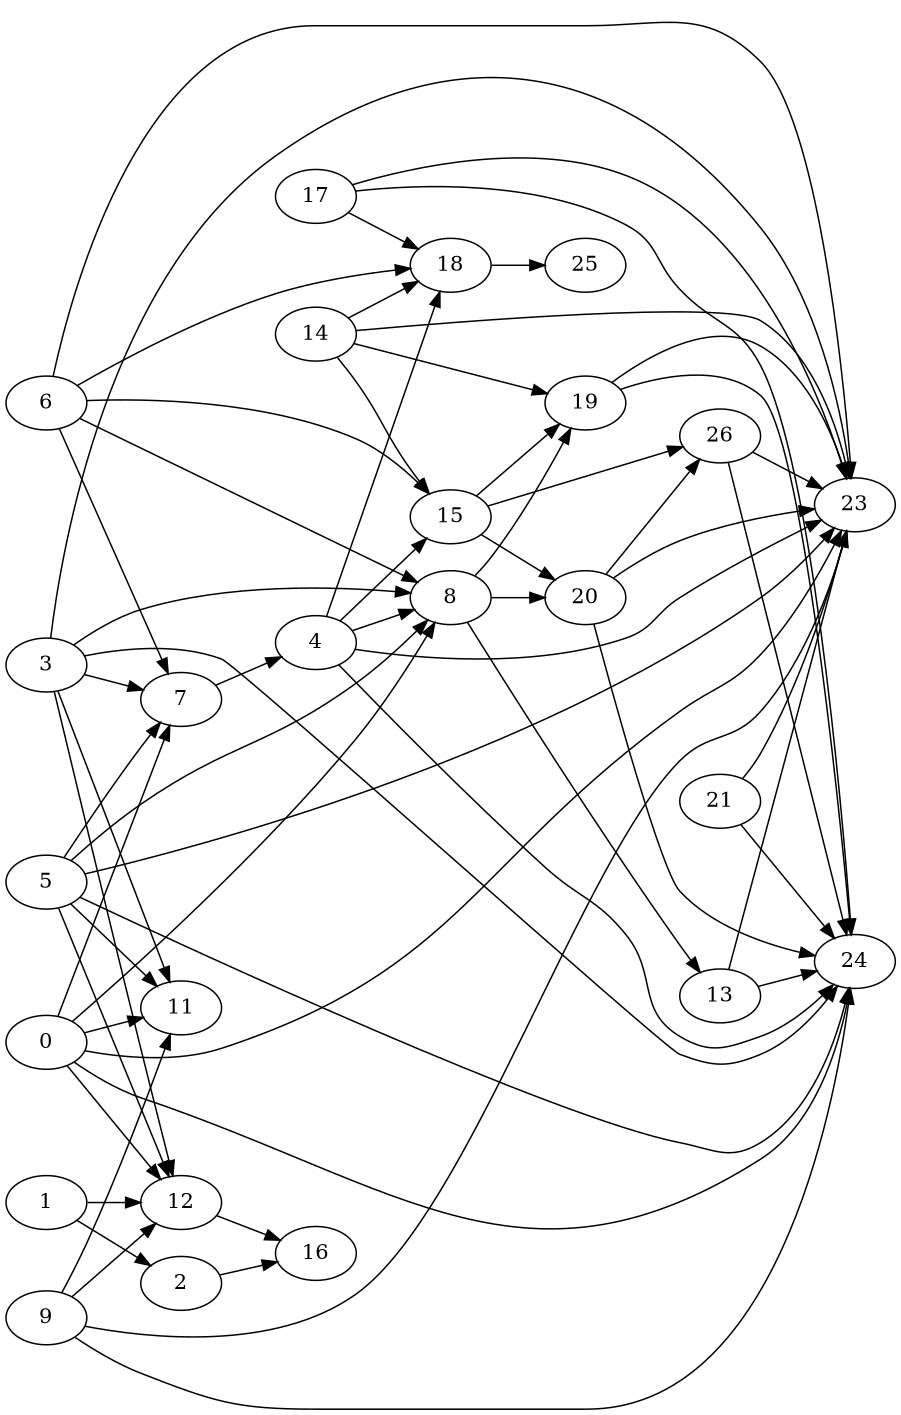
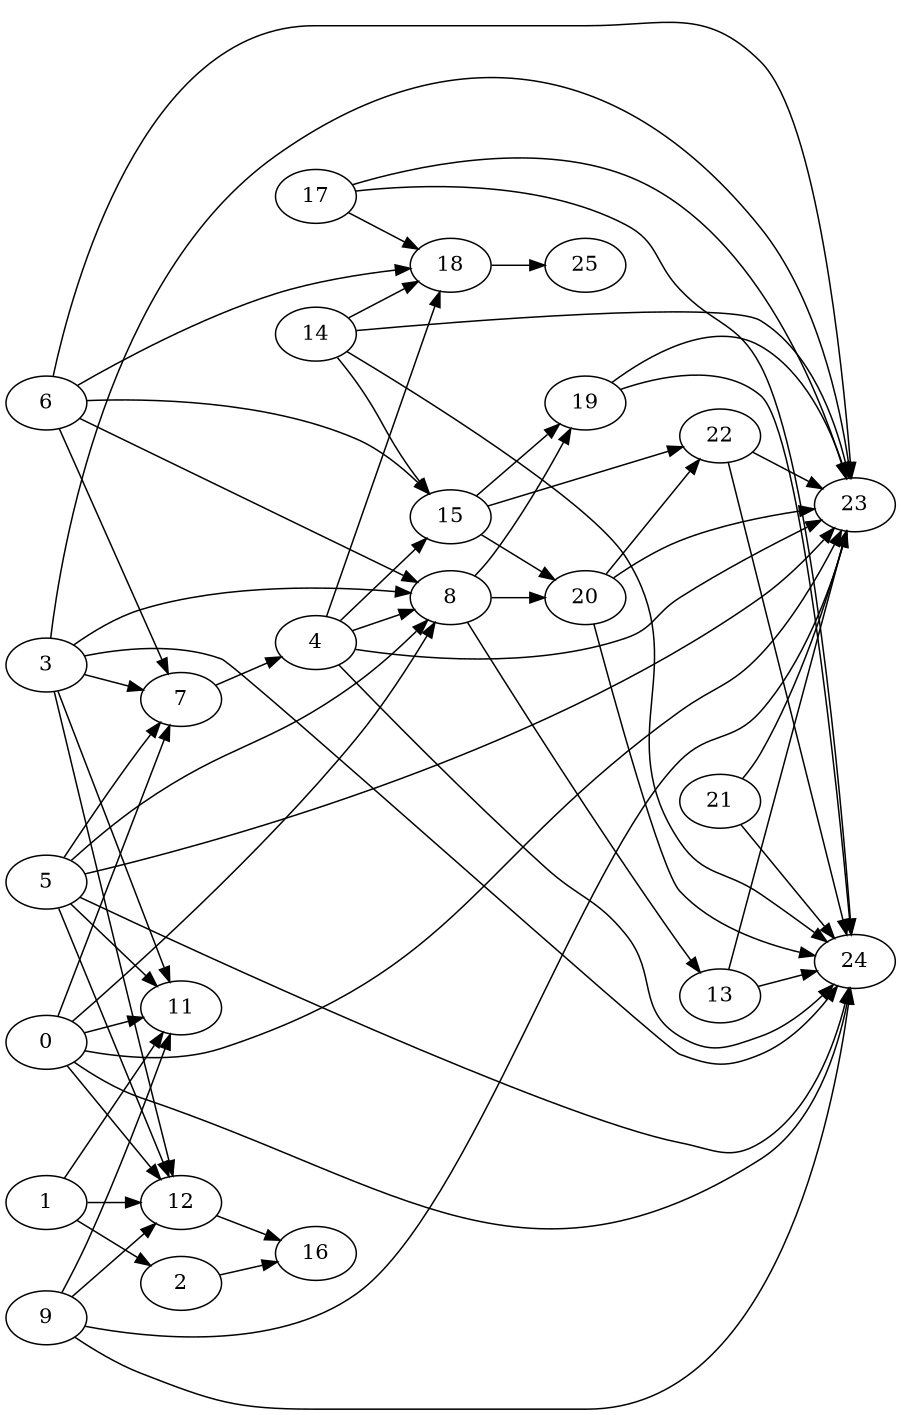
  digraph {
    rankdir=LR
    node [Visited=1]
    0 [Line=94386571455152]
    7 [Line=94386571457616]
    8 [Line=94386571458016]
    11 [Line=94386571459120]
    12 [Line=94386571459520]
    23 [Line=94386571463440]
    24 [Line=94386571463840]
    4 [Line=94386571456560]
    13 [Line=94386571459920]
    19 [Line=94386571462032]
    20 [Line=94386571462384]
    16 [Line=94386571460976]
    1 [Line=94386571455504]
    2 [Line=94386571455856]
    3 [Line=94386571456208]
    15 [Line=94386571460624]
    18 [Line=94386571461680]
-   22 [Line=94386571463088 label=26]
+   22 [Line=94386571463088]
    25 [Line=94386571464592]
    5 [Line=94386571456912]
    6 [Line=94386571457264]
    9 [Line=94386571458416]
    14 [Line=94386571460272]
    17 [Line=94386571461328]
    21 [Line=94386571462736]
    0 -> 7
    0 -> 8
    0 -> 11
    0 -> 12
    0 -> 23
    0 -> 24
    7 -> 4
    8 -> 13
    8 -> 19
    8 -> 20
    12 -> 16
    4 -> 8
    4 -> 23
    4 -> 24
    4 -> 15
    4 -> 18
    13 -> 23
    13 -> 24
    19 -> 23
    19 -> 24
    20 -> 23
    20 -> 24
    20 -> 22
+   1 -> 11
    1 -> 12
    1 -> 2
    2 -> 16
    3 -> 7
    3 -> 8
    3 -> 11
    3 -> 12
    3 -> 23
    3 -> 24
    15 -> 19
    15 -> 20
    15 -> 22
    18 -> 25
    22 -> 23
    22 -> 24
    5 -> 7
    5 -> 8
    5 -> 11
    5 -> 12
    5 -> 23
    5 -> 24
    6 -> 7
    6 -> 8
    6 -> 23
    6 -> 15
    6 -> 18
    9 -> 11
    9 -> 12
    9 -> 23
    9 -> 24
    14 -> 23
-   14 -> 19
+   14 -> 24
    14 -> 15
    14 -> 18
    17 -> 23
    17 -> 24
    17 -> 18
    21 -> 23
    21 -> 24
  }
